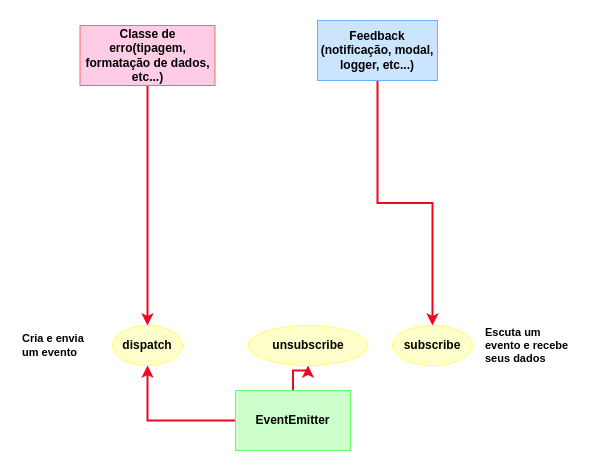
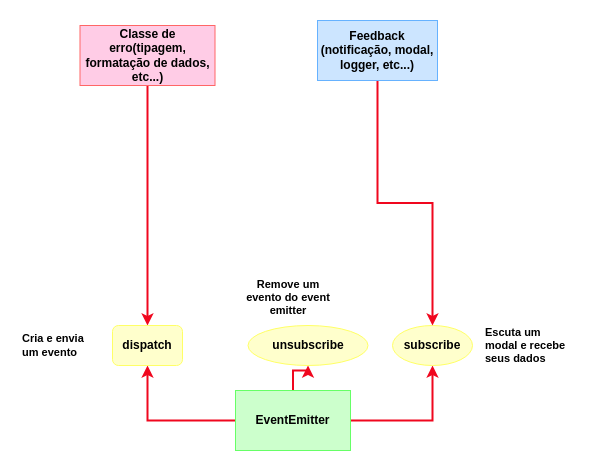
  <mxCell id="0" />
  <mxCell id="1" parent="0" />
  <mxCell id="2" style="edgeStyle=orthogonalEdgeStyle;rounded=0;orthogonalLoop=1;jettySize=auto;html=1;strokeColor=#F0071E;strokeWidth=2;" parent="1" source="3" target="8" edge="1"><mxGeometry relative="1" as="geometry" /></mxCell>
  <mxCell id="3" value="&lt;b&gt;Classe de erro(tipagem, formatação de dados, etc...)&lt;/b&gt;" style="rounded=0;whiteSpace=wrap;html=1;fillColor=#FFCCE6;fontColor=#000000;strokeColor=#FF6666;" parent="1" vertex="1"><mxGeometry x="79.5" y="25" width="135" height="60" as="geometry" /></mxCell>
  <mxCell id="4" style="edgeStyle=orthogonalEdgeStyle;rounded=0;orthogonalLoop=1;jettySize=auto;html=1;entryX=0.5;entryY=1;entryDx=0;entryDy=0;strokeColor=#F0071E;strokeWidth=2;" parent="1" source="7" target="9" edge="1"><mxGeometry relative="1" as="geometry" /></mxCell>
  <mxCell id="5" style="edgeStyle=orthogonalEdgeStyle;rounded=0;orthogonalLoop=1;jettySize=auto;html=1;exitX=0;exitY=0.5;exitDx=0;exitDy=0;strokeColor=#F0071E;strokeWidth=2;" parent="1" source="7" target="8" edge="1"><mxGeometry relative="1" as="geometry"><mxPoint x="176" y="425.034" as="sourcePoint" /></mxGeometry></mxCell>
+ <mxCell id="6" style="edgeStyle=orthogonalEdgeStyle;rounded=0;orthogonalLoop=1;jettySize=auto;html=1;entryX=0.5;entryY=1;entryDx=0;entryDy=0;strokeColor=#F0071E;strokeWidth=2;" parent="1" source="7" target="10" edge="1"><mxGeometry relative="1" as="geometry" /></mxCell>
  <mxCell id="7" value="&lt;b&gt;EventEmitter&lt;/b&gt;" style="rounded=0;whiteSpace=wrap;html=1;fillColor=#CCFFCC;fontColor=#000000;strokeColor=#66FF66;" parent="1" vertex="1"><mxGeometry x="235" y="390" width="115" height="60" as="geometry" /></mxCell>
- <mxCell id="8" value="&lt;b&gt;dispatch&lt;/b&gt;" style="ellipse;whiteSpace=wrap;html=1;fillColor=#FFFFCC;fontColor=#000000;strokeColor=#FFFF66;" parent="1" vertex="1"><mxGeometry x="112" y="325" width="70" height="40" as="geometry" /></mxCell>
+ <mxCell id="8" value="&lt;b&gt;dispatch&lt;/b&gt;" style="whiteSpace=wrap;html=1;fillColor=#FFFFCC;fontColor=#000000;strokeColor=#FFFF66;rounded=1;" parent="1" vertex="1"><mxGeometry x="112" y="325" width="70" height="40" as="geometry" /></mxCell>
  <mxCell id="9" value="&lt;b&gt;unsubscribe&lt;/b&gt;" style="ellipse;whiteSpace=wrap;html=1;fillColor=#FFFFCC;fontColor=#000000;strokeColor=#FFFF66;" parent="1" vertex="1"><mxGeometry x="247.5" y="325" width="120" height="40" as="geometry" /></mxCell>
  <mxCell id="10" value="&lt;b&gt;subscribe&lt;/b&gt;" style="ellipse;whiteSpace=wrap;html=1;fillColor=#FFFFCC;fontColor=#000000;strokeColor=#FFFF66;" parent="1" vertex="1"><mxGeometry x="392" y="325" width="80" height="40" as="geometry" /></mxCell>
  <mxCell id="11" style="edgeStyle=orthogonalEdgeStyle;rounded=0;orthogonalLoop=1;jettySize=auto;html=1;fontSize=10;strokeColor=#F0071E;strokeWidth=2;" parent="1" source="12" target="10" edge="1"><mxGeometry relative="1" as="geometry" /></mxCell>
  <mxCell id="12" value="&lt;b&gt;Feedback&lt;br&gt;(notificação, modal, logger, etc...)&lt;/b&gt;" style="rounded=0;whiteSpace=wrap;html=1;fillColor=#CCE5FF;fontColor=#000000;strokeColor=#66B2FF;" parent="1" vertex="1"><mxGeometry x="317" y="20" width="120" height="60" as="geometry" /></mxCell>
  <mxCell id="13" value="Cria e envia um evento" style="text;html=1;strokeColor=none;fillColor=none;align=left;verticalAlign=middle;whiteSpace=wrap;rounded=0;fontSize=11;fontStyle=1" parent="1" vertex="1"><mxGeometry x="20" y="330" width="80" height="30" as="geometry" /></mxCell>
- <mxCell id="15" value="Escuta um evento e recebe seus dados" style="text;html=1;strokeColor=none;fillColor=none;align=left;verticalAlign=middle;whiteSpace=wrap;rounded=0;fontSize=11;fontStyle=1" parent="1" vertex="1"><mxGeometry x="483" y="330" width="90" height="30" as="geometry" /></mxCell>
+ <mxCell id="14" value="Remove um evento do event emitter" style="text;html=1;strokeColor=none;fillColor=none;align=center;verticalAlign=middle;whiteSpace=wrap;rounded=0;fontSize=11;fontStyle=1" parent="1" vertex="1"><mxGeometry x="242.5" y="282" width="90" height="30" as="geometry" /></mxCell>
+ <mxCell id="15" value="Escuta um modal e recebe seus dados" style="text;html=1;strokeColor=none;fillColor=none;align=left;verticalAlign=middle;whiteSpace=wrap;rounded=0;fontSize=11;fontStyle=1" parent="1" vertex="1"><mxGeometry x="483" y="330" width="90" height="30" as="geometry" /></mxCell>
